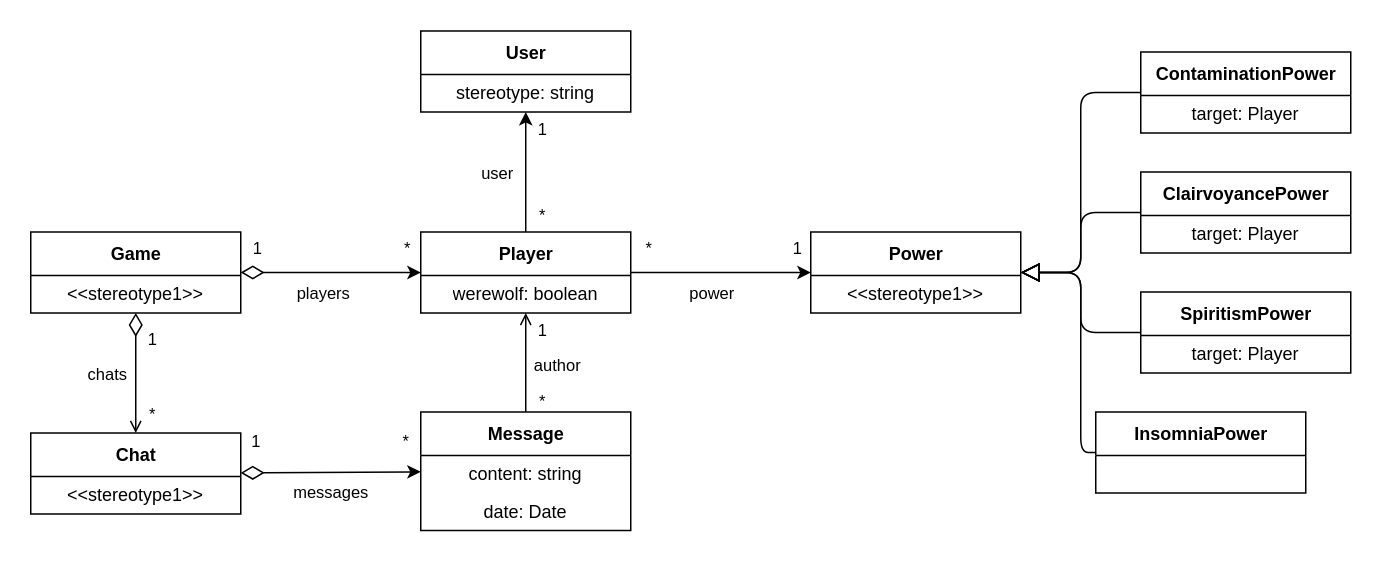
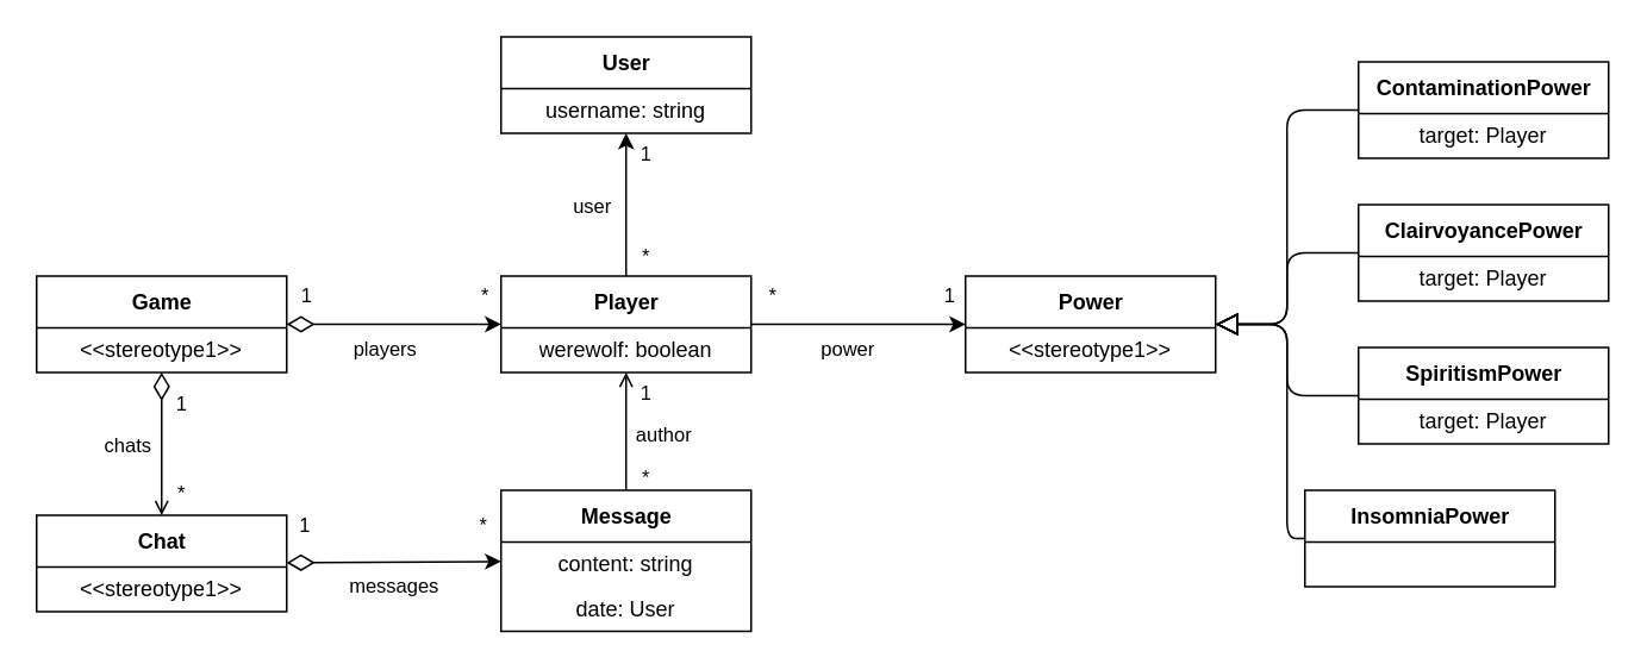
  <mxCell id="0" />
  <mxCell id="1" parent="0" />
  <mxCell id="2" value="" style="edgeStyle=none;html=1;startArrow=diamondThin;startFill=0;startSize=13;" parent="1" source="10" target="20" edge="1"><mxGeometry relative="1" as="geometry" /></mxCell>
  <mxCell id="3" value="players" style="edgeLabel;html=1;align=center;verticalAlign=middle;resizable=0;points=[];" parent="2" vertex="1" connectable="0"><mxGeometry x="-0.294" relative="1" as="geometry"><mxPoint x="12" y="13" as="offset" /></mxGeometry></mxCell>
  <mxCell id="4" value="*" style="edgeLabel;html=1;align=center;verticalAlign=middle;resizable=0;points=[];" parent="2" vertex="1" connectable="0"><mxGeometry x="0.252" relative="1" as="geometry"><mxPoint x="35" y="-17" as="offset" /></mxGeometry></mxCell>
  <mxCell id="5" value="1" style="edgeLabel;html=1;align=center;verticalAlign=middle;resizable=0;points=[];" parent="2" vertex="1" connectable="0"><mxGeometry x="0.157" y="1" relative="1" as="geometry"><mxPoint x="-59" y="-16" as="offset" /></mxGeometry></mxCell>
  <mxCell id="6" value="" style="edgeStyle=none;html=1;startArrow=diamondThin;startFill=0;endArrow=open;endFill=1;startSize=13;endSize=6;" parent="1" source="10" target="41" edge="1"><mxGeometry relative="1" as="geometry" /></mxCell>
  <mxCell id="7" value="chats" style="edgeLabel;html=1;align=center;verticalAlign=middle;resizable=0;points=[];" parent="6" vertex="1" connectable="0"><mxGeometry x="-0.269" y="1" relative="1" as="geometry"><mxPoint x="-21" y="11" as="offset" /></mxGeometry></mxCell>
  <mxCell id="8" value="1" style="edgeLabel;html=1;align=center;verticalAlign=middle;resizable=0;points=[];" parent="6" vertex="1" connectable="0"><mxGeometry x="-0.512" y="2" relative="1" as="geometry"><mxPoint x="8" y="-3" as="offset" /></mxGeometry></mxCell>
  <mxCell id="9" value="*" style="edgeLabel;html=1;align=center;verticalAlign=middle;resizable=0;points=[];" parent="6" vertex="1" connectable="0"><mxGeometry x="0.488" relative="1" as="geometry"><mxPoint x="10" y="7" as="offset" /></mxGeometry></mxCell>
  <mxCell id="10" value="Game" style="swimlane;fontStyle=1;align=center;verticalAlign=middle;childLayout=stackLayout;horizontal=1;startSize=29;horizontalStack=0;resizeParent=1;resizeParentMax=0;resizeLast=0;collapsible=0;marginBottom=0;html=1;" parent="1" vertex="1"><mxGeometry x="20" y="154" width="140" height="54" as="geometry" /></mxCell>
  <mxCell id="11" value="&amp;lt;&amp;lt;stereotype1&amp;gt;&amp;gt;" style="text;html=1;strokeColor=none;fillColor=none;align=center;verticalAlign=middle;spacingLeft=4;spacingRight=4;overflow=hidden;rotatable=0;points=[[0,0.5],[1,0.5]];portConstraint=eastwest;" parent="10" vertex="1"><mxGeometry y="29" width="140" height="25" as="geometry" /></mxCell>
  <mxCell id="12" value="" style="edgeStyle=none;html=1;" parent="1" source="20" target="22" edge="1"><mxGeometry relative="1" as="geometry" /></mxCell>
  <mxCell id="13" value="user" style="edgeLabel;html=1;align=center;verticalAlign=middle;resizable=0;points=[];" parent="12" vertex="1" connectable="0"><mxGeometry x="-0.347" y="2" relative="1" as="geometry"><mxPoint x="-18" y="-14" as="offset" /></mxGeometry></mxCell>
  <mxCell id="14" value="1" style="edgeLabel;html=1;align=center;verticalAlign=middle;resizable=0;points=[];" parent="12" vertex="1" connectable="0"><mxGeometry x="-0.564" y="-1" relative="1" as="geometry"><mxPoint x="9" y="-52" as="offset" /></mxGeometry></mxCell>
  <mxCell id="15" value="*" style="edgeLabel;html=1;align=center;verticalAlign=middle;resizable=0;points=[];" parent="12" vertex="1" connectable="0"><mxGeometry x="-0.706" y="2" relative="1" as="geometry"><mxPoint x="12" as="offset" /></mxGeometry></mxCell>
  <mxCell id="16" value="" style="edgeStyle=none;html=1;" parent="1" source="20" target="24" edge="1"><mxGeometry relative="1" as="geometry" /></mxCell>
  <mxCell id="17" value="power" style="edgeLabel;html=1;align=center;verticalAlign=middle;resizable=0;points=[];" parent="16" vertex="1" connectable="0"><mxGeometry x="-0.374" y="-2" relative="1" as="geometry"><mxPoint x="15" y="11" as="offset" /></mxGeometry></mxCell>
  <mxCell id="18" value="1" style="edgeLabel;html=1;align=center;verticalAlign=middle;resizable=0;points=[];" parent="16" vertex="1" connectable="0"><mxGeometry x="0.479" y="1" relative="1" as="geometry"><mxPoint x="21" y="-16" as="offset" /></mxGeometry></mxCell>
  <mxCell id="19" value="*" style="edgeLabel;html=1;align=center;verticalAlign=middle;resizable=0;points=[];" parent="16" vertex="1" connectable="0"><mxGeometry x="0.193" y="1" relative="1" as="geometry"><mxPoint x="-61" y="-16" as="offset" /></mxGeometry></mxCell>
  <mxCell id="20" value="Player" style="swimlane;fontStyle=1;align=center;verticalAlign=middle;childLayout=stackLayout;horizontal=1;startSize=29;horizontalStack=0;resizeParent=1;resizeParentMax=0;resizeLast=0;collapsible=0;marginBottom=0;html=1;fillColor=default;" parent="1" vertex="1"><mxGeometry x="280" y="154" width="140" height="54" as="geometry" /></mxCell>
  <mxCell id="21" value="werewolf: boolean" style="text;html=1;strokeColor=none;fillColor=none;align=center;verticalAlign=middle;spacingLeft=4;spacingRight=4;overflow=hidden;rotatable=0;points=[[0,0.5],[1,0.5]];portConstraint=eastwest;" parent="20" vertex="1"><mxGeometry y="29" width="140" height="25" as="geometry" /></mxCell>
  <mxCell id="22" value="User" style="swimlane;fontStyle=1;align=center;verticalAlign=middle;childLayout=stackLayout;horizontal=1;startSize=29;horizontalStack=0;resizeParent=1;resizeParentMax=0;resizeLast=0;collapsible=0;marginBottom=0;html=1;fillColor=default;" parent="1" vertex="1"><mxGeometry x="280" y="20" width="140" height="54" as="geometry" /></mxCell>
- <mxCell id="23" value="stereotype: string" style="text;html=1;strokeColor=none;fillColor=none;align=center;verticalAlign=middle;spacingLeft=4;spacingRight=4;overflow=hidden;rotatable=0;points=[[0,0.5],[1,0.5]];portConstraint=eastwest;" parent="22" vertex="1"><mxGeometry y="29" width="140" height="25" as="geometry" /></mxCell>
+ <mxCell id="23" value="username: string" style="text;html=1;strokeColor=none;fillColor=none;align=center;verticalAlign=middle;spacingLeft=4;spacingRight=4;overflow=hidden;rotatable=0;points=[[0,0.5],[1,0.5]];portConstraint=eastwest;" parent="22" vertex="1"><mxGeometry y="29" width="140" height="25" as="geometry" /></mxCell>
  <mxCell id="24" value="Power" style="swimlane;fontStyle=1;align=center;verticalAlign=middle;childLayout=stackLayout;horizontal=1;startSize=29;horizontalStack=0;resizeParent=1;resizeParentMax=0;resizeLast=0;collapsible=0;marginBottom=0;html=1;fillColor=default;" parent="1" vertex="1"><mxGeometry x="540" y="154" width="140" height="54" as="geometry" /></mxCell>
  <mxCell id="25" value="&amp;lt;&amp;lt;stereotype1&amp;gt;&amp;gt;" style="text;html=1;strokeColor=none;fillColor=none;align=center;verticalAlign=middle;spacingLeft=4;spacingRight=4;overflow=hidden;rotatable=0;points=[[0,0.5],[1,0.5]];portConstraint=eastwest;" parent="24" vertex="1"><mxGeometry y="29" width="140" height="25" as="geometry" /></mxCell>
  <mxCell id="26" style="edgeStyle=none;html=1;exitX=0;exitY=0.5;exitDx=0;exitDy=0;endArrow=block;endFill=0;endSize=10;entryX=1;entryY=0.5;entryDx=0;entryDy=0;" parent="1" source="27" target="24" edge="1"><mxGeometry relative="1" as="geometry"><mxPoint x="679" y="177" as="targetPoint" /><Array as="points"><mxPoint x="720" y="301" /><mxPoint x="720" y="181" /></Array></mxGeometry></mxCell>
  <mxCell id="27" value="InsomniaPower" style="swimlane;fontStyle=1;align=center;verticalAlign=middle;childLayout=stackLayout;horizontal=1;startSize=29;horizontalStack=0;resizeParent=1;resizeParentMax=0;resizeLast=0;collapsible=0;marginBottom=0;html=1;fillColor=default;" parent="1" vertex="1"><mxGeometry x="730" y="274" width="140" height="54" as="geometry" /></mxCell>
  <mxCell id="28" style="edgeStyle=none;html=1;exitX=0;exitY=0.5;exitDx=0;exitDy=0;entryX=1;entryY=0.5;entryDx=0;entryDy=0;endArrow=block;endFill=0;endSize=10;" parent="1" source="29" target="24" edge="1"><mxGeometry relative="1" as="geometry"><Array as="points"><mxPoint x="720" y="221" /><mxPoint x="720" y="181" /></Array></mxGeometry></mxCell>
  <mxCell id="29" value="SpiritismPower" style="swimlane;fontStyle=1;align=center;verticalAlign=middle;childLayout=stackLayout;horizontal=1;startSize=29;horizontalStack=0;resizeParent=1;resizeParentMax=0;resizeLast=0;collapsible=0;marginBottom=0;html=1;fillColor=default;" parent="1" vertex="1"><mxGeometry x="760" y="194" width="140" height="54" as="geometry" /></mxCell>
  <mxCell id="30" value="target: Player" style="text;html=1;strokeColor=none;fillColor=none;align=center;verticalAlign=middle;spacingLeft=4;spacingRight=4;overflow=hidden;rotatable=0;points=[[0,0.5],[1,0.5]];portConstraint=eastwest;" parent="29" vertex="1"><mxGeometry y="29" width="140" height="25" as="geometry" /></mxCell>
  <mxCell id="31" style="edgeStyle=none;html=1;exitX=0;exitY=0.5;exitDx=0;exitDy=0;entryX=1;entryY=0.5;entryDx=0;entryDy=0;endArrow=block;endFill=0;endSize=10;" parent="1" source="32" target="24" edge="1"><mxGeometry relative="1" as="geometry"><Array as="points"><mxPoint x="720" y="141" /><mxPoint x="720" y="181" /></Array></mxGeometry></mxCell>
  <mxCell id="32" value="ClairvoyancePower" style="swimlane;fontStyle=1;align=center;verticalAlign=middle;childLayout=stackLayout;horizontal=1;startSize=29;horizontalStack=0;resizeParent=1;resizeParentMax=0;resizeLast=0;collapsible=0;marginBottom=0;html=1;fillColor=default;" parent="1" vertex="1"><mxGeometry x="760" y="114" width="140" height="54" as="geometry" /></mxCell>
  <mxCell id="33" value="target: Player" style="text;html=1;strokeColor=none;fillColor=none;align=center;verticalAlign=middle;spacingLeft=4;spacingRight=4;overflow=hidden;rotatable=0;points=[[0,0.5],[1,0.5]];portConstraint=eastwest;" parent="32" vertex="1"><mxGeometry y="29" width="140" height="25" as="geometry" /></mxCell>
  <mxCell id="34" style="edgeStyle=none;html=1;exitX=0;exitY=0.5;exitDx=0;exitDy=0;entryX=1;entryY=0.5;entryDx=0;entryDy=0;endArrow=block;endFill=0;endSize=10;" parent="1" source="35" target="24" edge="1"><mxGeometry relative="1" as="geometry"><Array as="points"><mxPoint x="720" y="61" /><mxPoint x="720" y="181" /></Array></mxGeometry></mxCell>
  <mxCell id="35" value="ContaminationPower" style="swimlane;fontStyle=1;align=center;verticalAlign=middle;childLayout=stackLayout;horizontal=1;startSize=29;horizontalStack=0;resizeParent=1;resizeParentMax=0;resizeLast=0;collapsible=0;marginBottom=0;html=1;fillColor=default;" parent="1" vertex="1"><mxGeometry x="760" y="34" width="140" height="54" as="geometry" /></mxCell>
  <mxCell id="36" value="target: Player" style="text;html=1;strokeColor=none;fillColor=none;align=center;verticalAlign=middle;spacingLeft=4;spacingRight=4;overflow=hidden;rotatable=0;points=[[0,0.5],[1,0.5]];portConstraint=eastwest;" parent="35" vertex="1"><mxGeometry y="29" width="140" height="25" as="geometry" /></mxCell>
  <mxCell id="37" value="" style="edgeStyle=none;html=1;startArrow=diamondThin;startFill=0;endArrow=classic;endFill=1;startSize=13;endSize=6;" parent="1" source="41" target="47" edge="1"><mxGeometry relative="1" as="geometry" /></mxCell>
  <mxCell id="38" value="messages" style="edgeLabel;html=1;align=center;verticalAlign=middle;resizable=0;points=[];" parent="37" vertex="1" connectable="0"><mxGeometry x="-0.133" relative="1" as="geometry"><mxPoint x="8" y="13" as="offset" /></mxGeometry></mxCell>
  <mxCell id="39" value="*" style="edgeLabel;html=1;align=center;verticalAlign=middle;resizable=0;points=[];" parent="37" vertex="1" connectable="0"><mxGeometry x="0.572" y="1" relative="1" as="geometry"><mxPoint x="16" y="-20" as="offset" /></mxGeometry></mxCell>
  <mxCell id="40" value="1" style="edgeLabel;html=1;align=center;verticalAlign=middle;resizable=0;points=[];" parent="37" vertex="1" connectable="0"><mxGeometry x="-0.381" y="1" relative="1" as="geometry"><mxPoint x="-27" y="-20" as="offset" /></mxGeometry></mxCell>
  <mxCell id="41" value="Chat" style="swimlane;fontStyle=1;align=center;verticalAlign=middle;childLayout=stackLayout;horizontal=1;startSize=29;horizontalStack=0;resizeParent=1;resizeParentMax=0;resizeLast=0;collapsible=0;marginBottom=0;html=1;fillColor=default;" parent="1" vertex="1"><mxGeometry x="20" y="288" width="140" height="54" as="geometry" /></mxCell>
  <mxCell id="42" value="&amp;lt;&amp;lt;stereotype1&amp;gt;&amp;gt;" style="text;html=1;strokeColor=none;fillColor=none;align=center;verticalAlign=middle;spacingLeft=4;spacingRight=4;overflow=hidden;rotatable=0;points=[[0,0.5],[1,0.5]];portConstraint=eastwest;" parent="41" vertex="1"><mxGeometry y="29" width="140" height="25" as="geometry" /></mxCell>
  <mxCell id="43" style="edgeStyle=none;html=1;exitX=0.5;exitY=0;exitDx=0;exitDy=0;entryX=0.5;entryY=1;entryDx=0;entryDy=0;startArrow=none;startFill=0;endArrow=open;endFill=1;startSize=13;endSize=6;" parent="1" source="47" target="20" edge="1"><mxGeometry relative="1" as="geometry" /></mxCell>
  <mxCell id="44" value="author" style="edgeLabel;html=1;align=center;verticalAlign=middle;resizable=0;points=[];" parent="43" vertex="1" connectable="0"><mxGeometry x="0.168" relative="1" as="geometry"><mxPoint x="20" y="7" as="offset" /></mxGeometry></mxCell>
  <mxCell id="45" value="1" style="edgeLabel;html=1;align=center;verticalAlign=middle;resizable=0;points=[];" parent="43" vertex="1" connectable="0"><mxGeometry x="0.656" relative="1" as="geometry"><mxPoint x="10" as="offset" /></mxGeometry></mxCell>
  <mxCell id="46" value="*" style="edgeLabel;html=1;align=center;verticalAlign=middle;resizable=0;points=[];" parent="43" vertex="1" connectable="0"><mxGeometry x="-0.749" y="2" relative="1" as="geometry"><mxPoint x="12" as="offset" /></mxGeometry></mxCell>
  <mxCell id="47" value="Message" style="swimlane;fontStyle=1;align=center;verticalAlign=middle;childLayout=stackLayout;horizontal=1;startSize=29;horizontalStack=0;resizeParent=1;resizeParentMax=0;resizeLast=0;collapsible=0;marginBottom=0;html=1;fillColor=default;" parent="1" vertex="1"><mxGeometry x="280" y="274" width="140" height="79" as="geometry" /></mxCell>
  <mxCell id="48" value="content: string" style="text;html=1;strokeColor=none;fillColor=none;align=center;verticalAlign=middle;spacingLeft=4;spacingRight=4;overflow=hidden;rotatable=0;points=[[0,0.5],[1,0.5]];portConstraint=eastwest;" parent="47" vertex="1"><mxGeometry y="29" width="140" height="25" as="geometry" /></mxCell>
- <mxCell id="49" value="date: Date" style="text;html=1;strokeColor=none;fillColor=none;align=center;verticalAlign=middle;spacingLeft=4;spacingRight=4;overflow=hidden;rotatable=0;points=[[0,0.5],[1,0.5]];portConstraint=eastwest;" parent="47" vertex="1"><mxGeometry y="54" width="140" height="25" as="geometry" /></mxCell>
+ <mxCell id="49" value="date: User" style="text;html=1;strokeColor=none;fillColor=none;align=center;verticalAlign=middle;spacingLeft=4;spacingRight=4;overflow=hidden;rotatable=0;points=[[0,0.5],[1,0.5]];portConstraint=eastwest;" parent="47" vertex="1"><mxGeometry y="54" width="140" height="25" as="geometry" /></mxCell>
